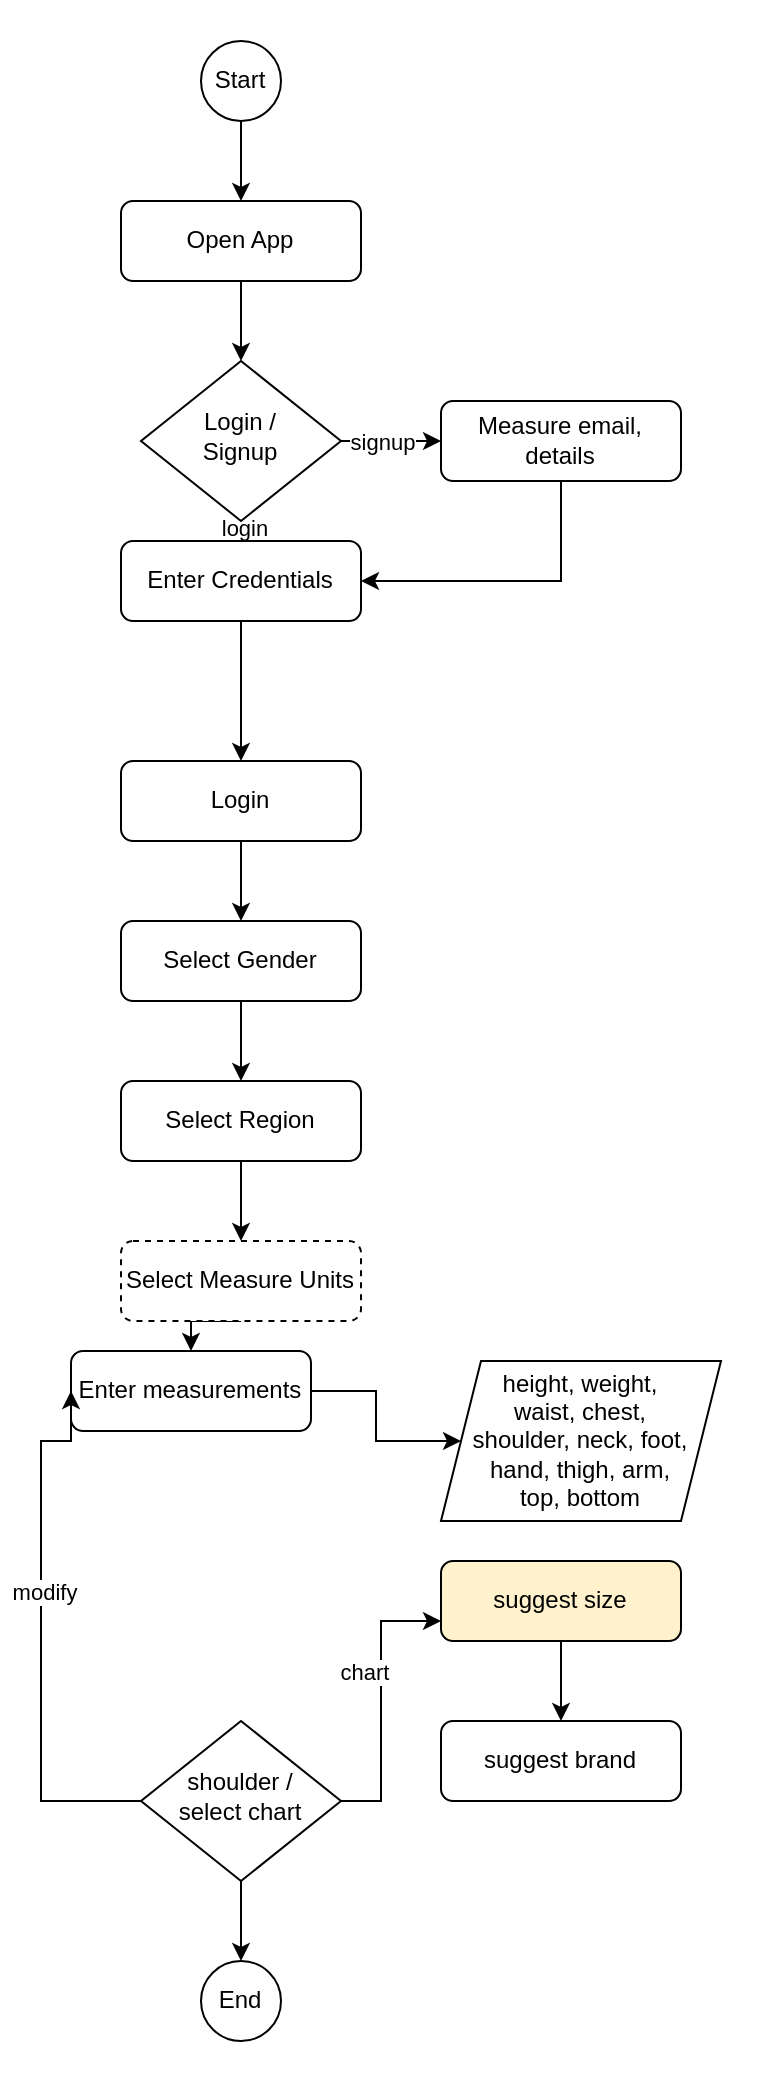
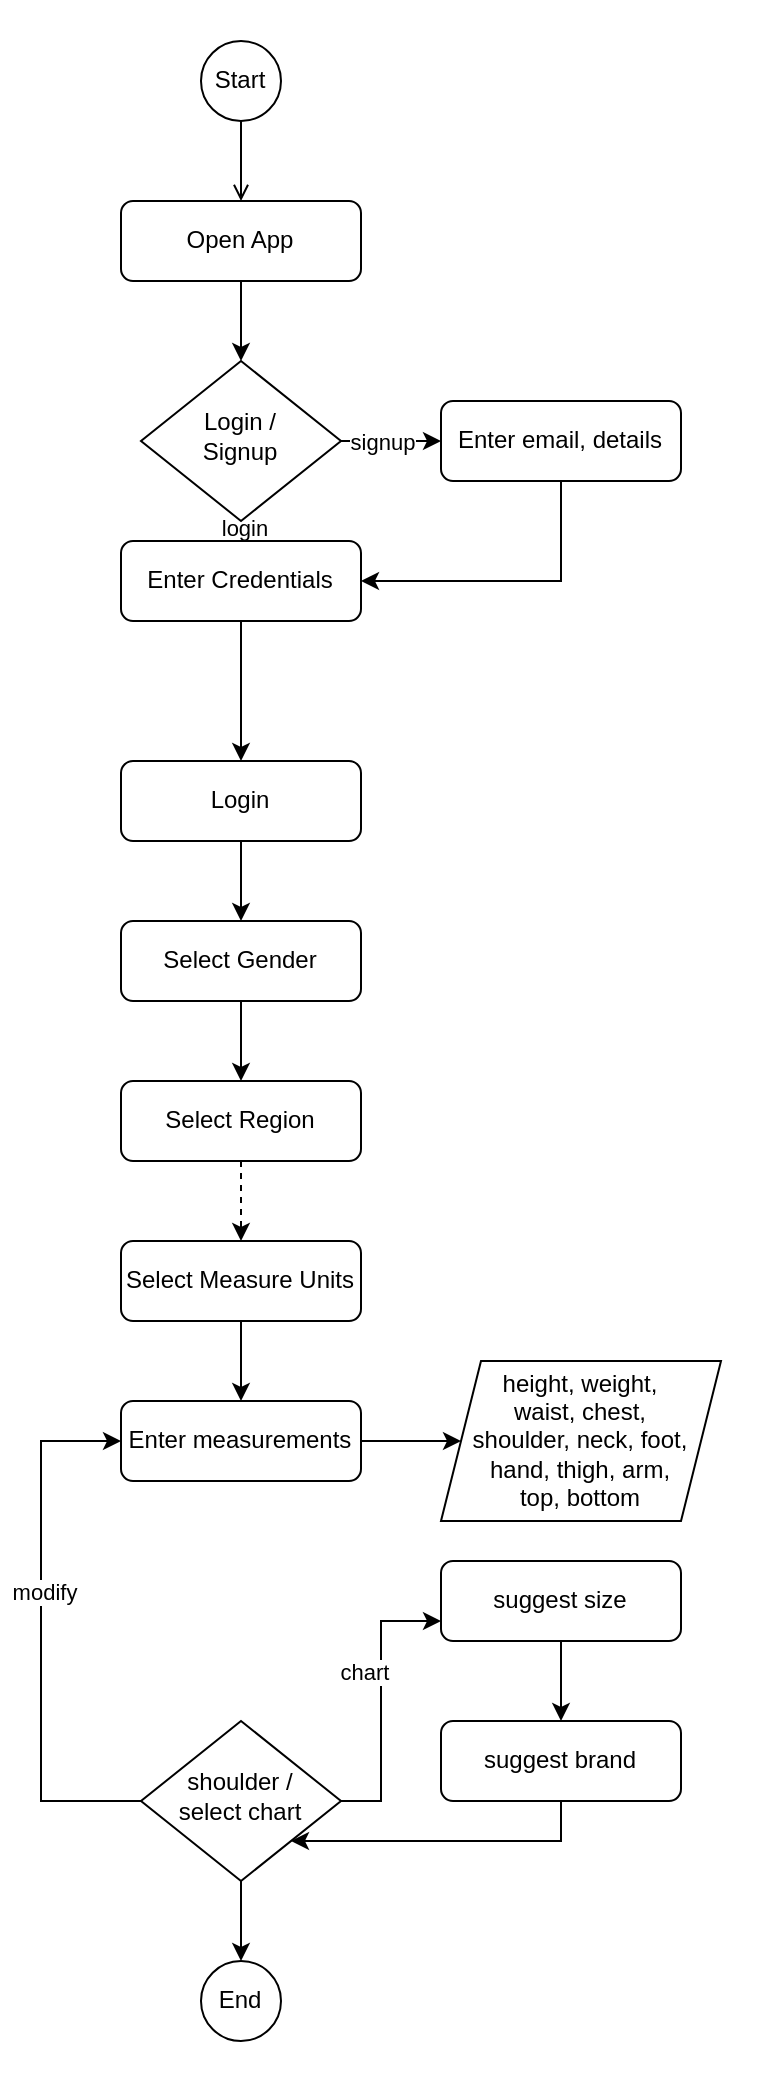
  <mxCell id="0" />
  <mxCell id="1" parent="0" />
- <mxCell id="2" style="edgeStyle=orthogonalEdgeStyle;rounded=0;orthogonalLoop=1;jettySize=auto;html=1;exitX=0.5;exitY=1;exitDx=0;exitDy=0;entryX=0.5;entryY=0;entryDx=0;entryDy=0;" parent="1" source="3" target="5" edge="1"><mxGeometry relative="1" as="geometry" /></mxCell>
+ <mxCell id="2" style="edgeStyle=orthogonalEdgeStyle;rounded=0;orthogonalLoop=1;jettySize=auto;html=1;exitX=0.5;exitY=1;exitDx=0;exitDy=0;entryX=0.5;entryY=0;entryDx=0;entryDy=0;endArrow=open;" parent="1" source="3" target="5" edge="1"><mxGeometry relative="1" as="geometry" /></mxCell>
  <mxCell id="3" value="Start" style="ellipse;whiteSpace=wrap;html=1;aspect=fixed;" parent="1" vertex="1"><mxGeometry x="100" y="20" width="40" height="40" as="geometry" /></mxCell>
  <mxCell id="4" style="edgeStyle=orthogonalEdgeStyle;rounded=0;orthogonalLoop=1;jettySize=auto;html=1;exitX=0.5;exitY=1;exitDx=0;exitDy=0;entryX=0.5;entryY=0;entryDx=0;entryDy=0;" parent="1" source="5" target="10" edge="1"><mxGeometry relative="1" as="geometry" /></mxCell>
  <mxCell id="5" value="Open App" style="rounded=1;whiteSpace=wrap;html=1;fontSize=12;glass=0;strokeWidth=1;shadow=0;" parent="1" vertex="1"><mxGeometry x="60" y="100" width="120" height="40" as="geometry" /></mxCell>
  <mxCell id="6" style="edgeStyle=orthogonalEdgeStyle;rounded=0;orthogonalLoop=1;jettySize=auto;html=1;exitX=0.5;exitY=1;exitDx=0;exitDy=0;entryX=0.5;entryY=0;entryDx=0;entryDy=0;" parent="1" source="10" target="12" edge="1"><mxGeometry relative="1" as="geometry" /></mxCell>
  <mxCell id="7" value="login" style="edgeLabel;html=1;align=center;verticalAlign=middle;resizable=0;points=[];" parent="6" vertex="1" connectable="0"><mxGeometry x="-0.317" y="1" relative="1" as="geometry"><mxPoint as="offset" /></mxGeometry></mxCell>
  <mxCell id="8" style="edgeStyle=orthogonalEdgeStyle;rounded=0;orthogonalLoop=1;jettySize=auto;html=1;exitX=1;exitY=0.5;exitDx=0;exitDy=0;" parent="1" source="10" target="16" edge="1"><mxGeometry relative="1" as="geometry" /></mxCell>
  <mxCell id="9" value="signup" style="edgeLabel;html=1;align=center;verticalAlign=middle;resizable=0;points=[];" parent="8" vertex="1" connectable="0"><mxGeometry x="-0.331" relative="1" as="geometry"><mxPoint x="3" as="offset" /></mxGeometry></mxCell>
  <mxCell id="10" value="Login /&lt;br&gt;Signup" style="rhombus;whiteSpace=wrap;html=1;shadow=0;fontFamily=Helvetica;fontSize=12;align=center;strokeWidth=1;spacing=6;spacingTop=-4;" parent="1" vertex="1"><mxGeometry x="70" y="180" width="100" height="80" as="geometry" /></mxCell>
  <mxCell id="11" style="edgeStyle=orthogonalEdgeStyle;rounded=0;orthogonalLoop=1;jettySize=auto;html=1;exitX=0.5;exitY=1;exitDx=0;exitDy=0;entryX=0.5;entryY=0;entryDx=0;entryDy=0;" parent="1" source="12" target="14" edge="1"><mxGeometry relative="1" as="geometry" /></mxCell>
  <mxCell id="12" value="Enter Credentials" style="rounded=1;whiteSpace=wrap;html=1;fontSize=12;glass=0;strokeWidth=1;shadow=0;" parent="1" vertex="1"><mxGeometry x="60" y="270" width="120" height="40" as="geometry" /></mxCell>
  <mxCell id="13" style="edgeStyle=orthogonalEdgeStyle;rounded=0;orthogonalLoop=1;jettySize=auto;html=1;exitX=0.5;exitY=1;exitDx=0;exitDy=0;entryX=0.5;entryY=0;entryDx=0;entryDy=0;" parent="1" source="14" target="18" edge="1"><mxGeometry relative="1" as="geometry" /></mxCell>
  <mxCell id="14" value="Login" style="rounded=1;whiteSpace=wrap;html=1;fontSize=12;glass=0;strokeWidth=1;shadow=0;" parent="1" vertex="1"><mxGeometry x="60" y="380" width="120" height="40" as="geometry" /></mxCell>
  <mxCell id="15" style="edgeStyle=orthogonalEdgeStyle;rounded=0;orthogonalLoop=1;jettySize=auto;html=1;exitX=0.5;exitY=1;exitDx=0;exitDy=0;entryX=1;entryY=0.5;entryDx=0;entryDy=0;" parent="1" source="16" target="12" edge="1"><mxGeometry relative="1" as="geometry" /></mxCell>
- <mxCell id="16" value="Measure email, details" style="rounded=1;whiteSpace=wrap;html=1;fontSize=12;glass=0;strokeWidth=1;shadow=0;" parent="1" vertex="1"><mxGeometry x="220" y="200" width="120" height="40" as="geometry" /></mxCell>
+ <mxCell id="16" value="Enter email, details" style="rounded=1;whiteSpace=wrap;html=1;fontSize=12;glass=0;strokeWidth=1;shadow=0;" parent="1" vertex="1"><mxGeometry x="220" y="200" width="120" height="40" as="geometry" /></mxCell>
  <mxCell id="17" style="edgeStyle=orthogonalEdgeStyle;rounded=0;orthogonalLoop=1;jettySize=auto;html=1;exitX=0.5;exitY=1;exitDx=0;exitDy=0;entryX=0.5;entryY=0;entryDx=0;entryDy=0;" parent="1" source="18" target="20" edge="1"><mxGeometry relative="1" as="geometry" /></mxCell>
  <mxCell id="18" value="Select Gender" style="rounded=1;whiteSpace=wrap;html=1;fontSize=12;glass=0;strokeWidth=1;shadow=0;" parent="1" vertex="1"><mxGeometry x="60" y="460" width="120" height="40" as="geometry" /></mxCell>
- <mxCell id="19" style="edgeStyle=orthogonalEdgeStyle;rounded=0;orthogonalLoop=1;jettySize=auto;html=1;entryX=0.5;entryY=0;entryDx=0;entryDy=0;" parent="1" source="20" target="22" edge="1"><mxGeometry relative="1" as="geometry" /></mxCell>
+ <mxCell id="19" style="edgeStyle=orthogonalEdgeStyle;rounded=0;orthogonalLoop=1;jettySize=auto;html=1;entryX=0.5;entryY=0;entryDx=0;entryDy=0;dashed=1;" parent="1" source="20" target="22" edge="1"><mxGeometry relative="1" as="geometry" /></mxCell>
  <mxCell id="20" value="Select Region" style="rounded=1;whiteSpace=wrap;html=1;fontSize=12;glass=0;strokeWidth=1;shadow=0;" parent="1" vertex="1"><mxGeometry x="60" y="540" width="120" height="40" as="geometry" /></mxCell>
  <mxCell id="21" style="edgeStyle=orthogonalEdgeStyle;rounded=0;orthogonalLoop=1;jettySize=auto;html=1;exitX=0.5;exitY=1;exitDx=0;exitDy=0;entryX=0.5;entryY=0;entryDx=0;entryDy=0;" parent="1" source="22" target="24" edge="1"><mxGeometry relative="1" as="geometry" /></mxCell>
- <mxCell id="22" value="Select Measure Units" style="rounded=1;whiteSpace=wrap;html=1;fontSize=12;glass=0;strokeWidth=1;shadow=0;dashed=1;" parent="1" vertex="1"><mxGeometry x="60" y="620" width="120" height="40" as="geometry" /></mxCell>
+ <mxCell id="22" value="Select Measure Units" style="rounded=1;whiteSpace=wrap;html=1;fontSize=12;glass=0;strokeWidth=1;shadow=0;" parent="1" vertex="1"><mxGeometry x="60" y="620" width="120" height="40" as="geometry" /></mxCell>
  <mxCell id="23" style="edgeStyle=orthogonalEdgeStyle;rounded=0;orthogonalLoop=1;jettySize=auto;html=1;exitX=1;exitY=0.5;exitDx=0;exitDy=0;entryX=0;entryY=0.5;entryDx=0;entryDy=0;" parent="1" source="24" target="25" edge="1"><mxGeometry relative="1" as="geometry" /></mxCell>
- <mxCell id="24" value="Enter measurements" style="rounded=1;whiteSpace=wrap;html=1;fontSize=12;glass=0;strokeWidth=1;shadow=0;" parent="1" vertex="1"><mxGeometry x="35" y="675" width="120" height="40" as="geometry" /></mxCell>
+ <mxCell id="24" value="Enter measurements" style="rounded=1;whiteSpace=wrap;html=1;fontSize=12;glass=0;strokeWidth=1;shadow=0;" parent="1" vertex="1"><mxGeometry x="60" y="700" width="120" height="40" as="geometry" /></mxCell>
  <mxCell id="25" value="height, weight, &lt;br&gt;waist, chest, &lt;br&gt;shoulder, neck, foot, hand, thigh, arm, &lt;br&gt;top, bottom" style="shape=parallelogram;perimeter=parallelogramPerimeter;whiteSpace=wrap;html=1;fixedSize=1;" parent="1" vertex="1"><mxGeometry x="220" y="680" width="140" height="80" as="geometry" /></mxCell>
  <mxCell id="26" style="edgeStyle=orthogonalEdgeStyle;rounded=0;orthogonalLoop=1;jettySize=auto;html=1;exitX=0.5;exitY=1;exitDx=0;exitDy=0;entryX=0.5;entryY=0;entryDx=0;entryDy=0;" parent="1" source="27" target="36" edge="1"><mxGeometry relative="1" as="geometry"><mxPoint x="380" y="870" as="targetPoint" /><Array as="points"><mxPoint x="280" y="860" /></Array></mxGeometry></mxCell>
- <mxCell id="27" value="suggest size" style="rounded=1;whiteSpace=wrap;html=1;fontSize=12;glass=0;strokeWidth=1;shadow=0;fillColor=#fff2cc;" parent="1" vertex="1"><mxGeometry x="220" y="780" width="120" height="40" as="geometry" /></mxCell>
+ <mxCell id="27" value="suggest size" style="rounded=1;whiteSpace=wrap;html=1;fontSize=12;glass=0;strokeWidth=1;shadow=0;" parent="1" vertex="1"><mxGeometry x="220" y="780" width="120" height="40" as="geometry" /></mxCell>
  <mxCell id="28" style="edgeStyle=orthogonalEdgeStyle;rounded=0;orthogonalLoop=1;jettySize=auto;html=1;exitX=0;exitY=0.5;exitDx=0;exitDy=0;entryX=0;entryY=0.5;entryDx=0;entryDy=0;" parent="1" source="33" target="24" edge="1"><mxGeometry relative="1" as="geometry"><Array as="points"><mxPoint x="20" y="900" /><mxPoint x="20" y="720" /></Array></mxGeometry></mxCell>
  <mxCell id="29" value="modify" style="edgeLabel;html=1;align=center;verticalAlign=middle;resizable=0;points=[];" parent="28" vertex="1" connectable="0"><mxGeometry x="0.148" y="-1" relative="1" as="geometry"><mxPoint as="offset" /></mxGeometry></mxCell>
  <mxCell id="30" style="edgeStyle=orthogonalEdgeStyle;rounded=0;orthogonalLoop=1;jettySize=auto;html=1;entryX=0;entryY=0.75;entryDx=0;entryDy=0;" parent="1" target="27" edge="1"><mxGeometry relative="1" as="geometry"><Array as="points"><mxPoint x="190" y="900" /><mxPoint x="190" y="810" /></Array><mxPoint x="170" y="900" as="sourcePoint" /></mxGeometry></mxCell>
  <mxCell id="31" value="chart" style="edgeLabel;html=1;align=center;verticalAlign=middle;resizable=0;points=[];" parent="30" vertex="1" connectable="0"><mxGeometry x="0.193" y="-1" relative="1" as="geometry"><mxPoint x="-10" y="-1" as="offset" /></mxGeometry></mxCell>
  <mxCell id="32" style="edgeStyle=orthogonalEdgeStyle;rounded=0;orthogonalLoop=1;jettySize=auto;html=1;exitX=0.5;exitY=1;exitDx=0;exitDy=0;entryX=0.5;entryY=0;entryDx=0;entryDy=0;" edge="1" parent="1" source="33" target="34"><mxGeometry relative="1" as="geometry" /></mxCell>
  <mxCell id="33" value="shoulder /&lt;br&gt;select chart" style="rhombus;whiteSpace=wrap;html=1;shadow=0;fontFamily=Helvetica;fontSize=12;align=center;strokeWidth=1;spacing=6;spacingTop=-4;" parent="1" vertex="1"><mxGeometry x="70" y="860" width="100" height="80" as="geometry" /></mxCell>
  <mxCell id="34" value="End" style="ellipse;whiteSpace=wrap;html=1;aspect=fixed;" parent="1" vertex="1"><mxGeometry x="100" y="980" width="40" height="40" as="geometry" /></mxCell>
+ <mxCell id="35" style="edgeStyle=orthogonalEdgeStyle;rounded=0;orthogonalLoop=1;jettySize=auto;html=1;exitX=0.5;exitY=1;exitDx=0;exitDy=0;entryX=1;entryY=1;entryDx=0;entryDy=0;" edge="1" parent="1" source="36" target="33"><mxGeometry relative="1" as="geometry" /></mxCell>
  <mxCell id="36" value="suggest brand" style="rounded=1;whiteSpace=wrap;html=1;fontSize=12;glass=0;strokeWidth=1;shadow=0;" vertex="1" parent="1"><mxGeometry x="220" y="860" width="120" height="40" as="geometry" /></mxCell>
